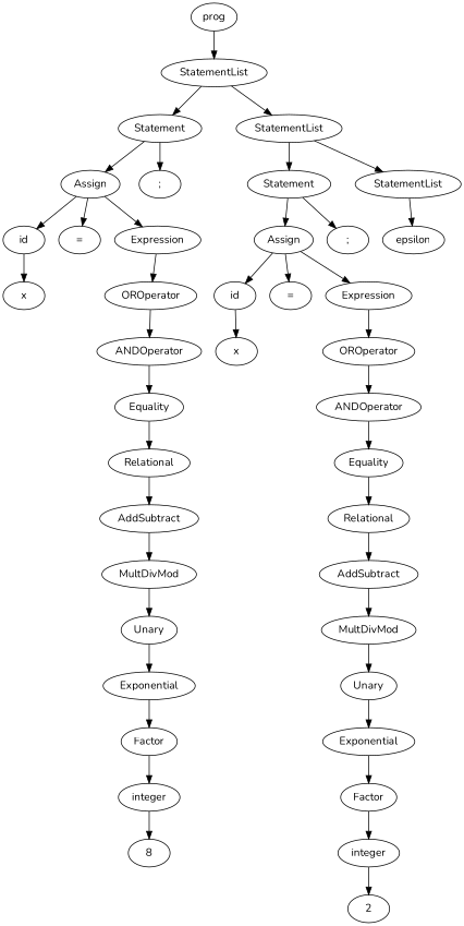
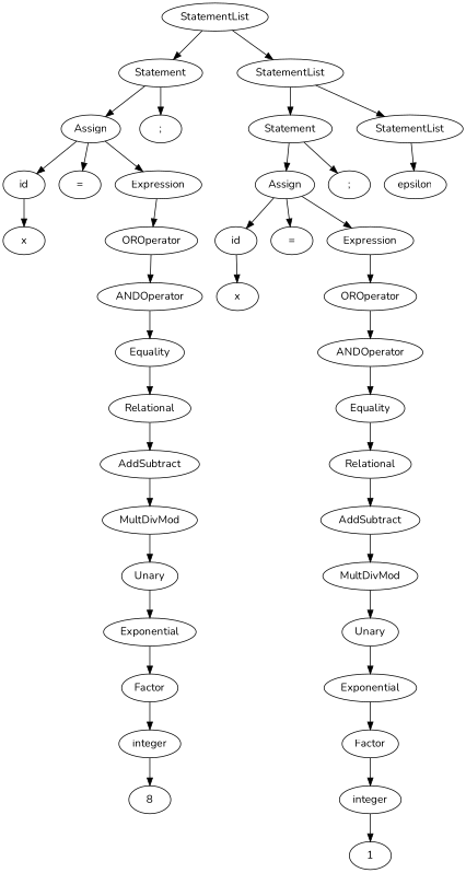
  digraph {
    fontname=Nunito
    node [fontname=Nunito]
    edge [fontname=Nunito]
-   n1 [label=prog]
    n2 [label=StatementList]
    n3 [label=Statement]
    n4 [label=StatementList]
    n5 [label=Assign]
    n6 [label=";"]
    n7 [label=Statement]
    n8 [label=StatementList]
    n9 [label=id]
    n10 [label="="]
    n11 [label=Expression]
    n12 [label=x]
    n13 [label=OROperator]
    n14 [label=ANDOperator]
    n15 [label=Equality]
    n16 [label=Relational]
    n17 [label=AddSubtract]
    n18 [label=MultDivMod]
    n19 [label=Unary]
    n20 [label=Exponential]
    n21 [label=Factor]
    n22 [label=integer]
    n23 [label=8]
    n24 [label=Assign]
    n25 [label=";"]
    n26 [label=epsilon]
    n27 [label=id]
    n28 [label="="]
    n29 [label=Expression]
    n30 [label=x]
    n31 [label=OROperator]
    n32 [label=ANDOperator]
    n33 [label=Equality]
    n34 [label=Relational]
    n35 [label=AddSubtract]
    n36 [label=MultDivMod]
    n37 [label=Unary]
    n38 [label=Exponential]
    n39 [label=Factor]
    n40 [label=integer]
-   n41 [label=2]
-   n1 -> n2
+   n41 [label=1]
    n2 -> n3
    n2 -> n4
    n3 -> n5
    n3 -> n6
    n4 -> n7
    n4 -> n8
    n5 -> n9
    n5 -> n10
    n5 -> n11
    n7 -> n24
    n7 -> n25
    n8 -> n26
    n9 -> n12
    n11 -> n13
    n13 -> n14
    n14 -> n15
    n15 -> n16
    n16 -> n17
    n17 -> n18
    n18 -> n19
    n19 -> n20
    n20 -> n21
    n21 -> n22
    n22 -> n23
    n24 -> n27
    n24 -> n28
    n24 -> n29
    n27 -> n30
    n29 -> n31
    n31 -> n32
    n32 -> n33
    n33 -> n34
    n34 -> n35
    n35 -> n36
    n36 -> n37
    n37 -> n38
    n38 -> n39
    n39 -> n40
    n40 -> n41
  }
